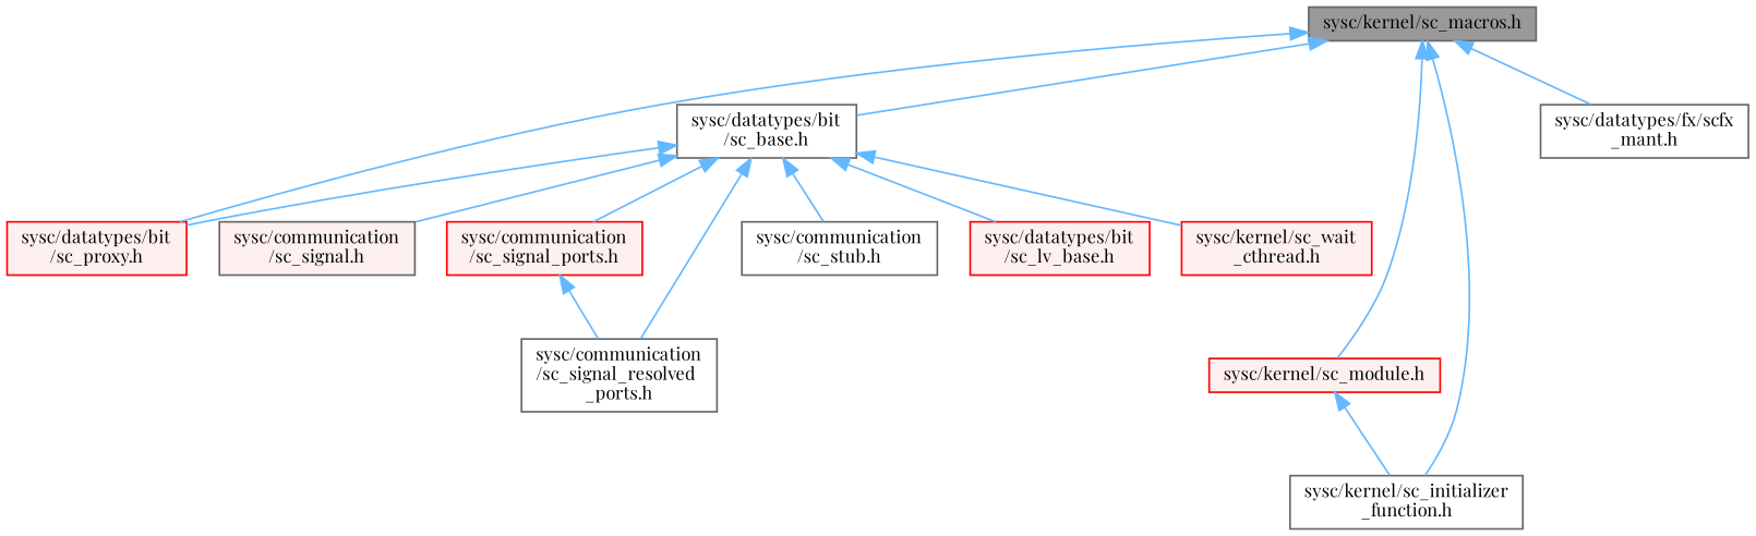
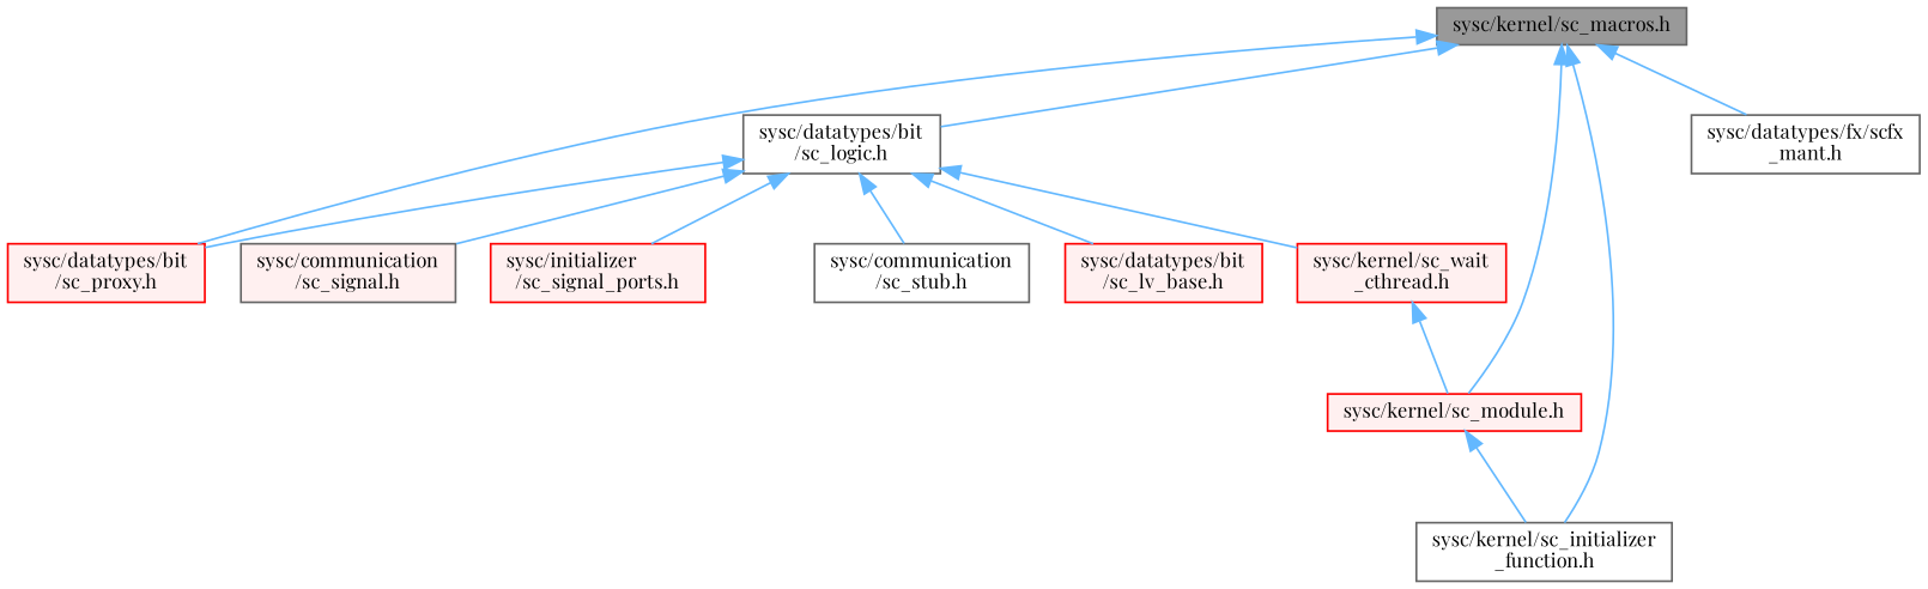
  digraph {
    fontname="Playfair Display"
    node [color=grey40 fillcolor="#FFF0F0" fontname="Playfair Display" fontsize=10 shape=box style=filled]
    edge [color=steelblue1 dir=back fontname="Playfair Display" fontsize=10 labelfontname=FreeSans labelfontsize=10 style=solid]
    n1 [color=gray40 fillcolor=grey60 fontcolor=black height=0.2 label="sysc/kernel/sc_macros.h" width=0.4]
-   n2 [fillcolor=white height=0.2 label="sysc/datatypes/bit\l/sc_base.h" width=0.4]
+   n2 [fillcolor=white height=0.2 label="sysc/datatypes/bit\l/sc_logic.h" width=0.4]
    n3 [color=red height=0.2 label="sysc/datatypes/bit\l/sc_proxy.h" width=0.4]
    n4 [color=red height=0.2 label="sysc/kernel/sc_module.h" width=0.4]
    n5 [fillcolor=white height=0.2 label="sysc/kernel/sc_initializer\l_function.h" width=0.4]
    n6 [fillcolor=white height=0.2 label="sysc/datatypes/fx/scfx\l_mant.h" width=0.4]
    n7 [height=0.2 label="sysc/communication\l/sc_signal.h" width=0.4]
-   n8 [color=red height=0.2 label="sysc/communication\l/sc_signal_ports.h" width=0.4]
-   n9 [fillcolor=white height=0.2 label="sysc/communication\l/sc_signal_resolved\l_ports.h" width=0.4]
+   n8 [color=red height=0.2 label="sysc/initializer\l/sc_signal_ports.h" width=0.4]
    n10 [fillcolor=white height=0.2 label="sysc/communication\l/sc_stub.h" width=0.4]
    n11 [color=red height=0.2 label="sysc/datatypes/bit\l/sc_lv_base.h" width=0.4]
    n12 [color=red height=0.2 label="sysc/kernel/sc_wait\l_cthread.h" width=0.4]
    n1 -> n2
    n1 -> n3
    n1 -> n4
    n1 -> n5
    n1 -> n6
    n2 -> n3
    n2 -> n7
    n2 -> n8
-   n2 -> n9
    n2 -> n10
    n2 -> n11
    n2 -> n12
    n4 -> n5
-   n8 -> n9
+   n12 -> n4
  }
